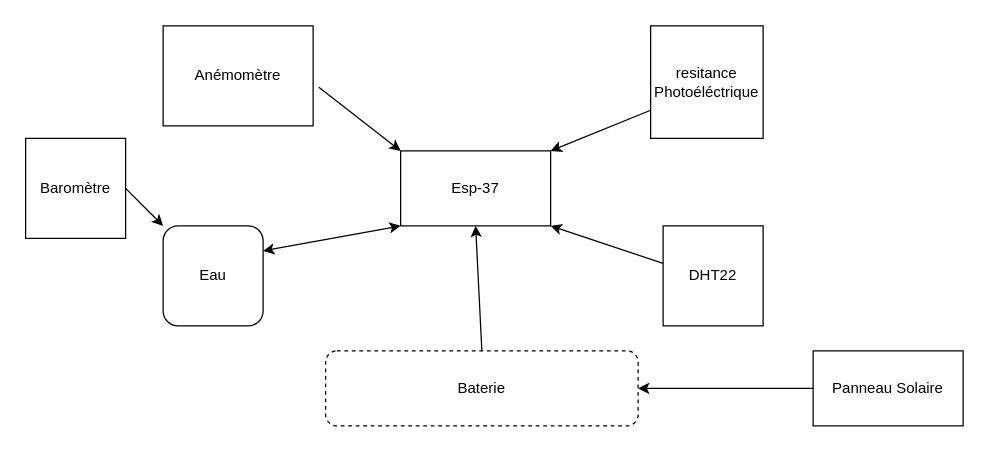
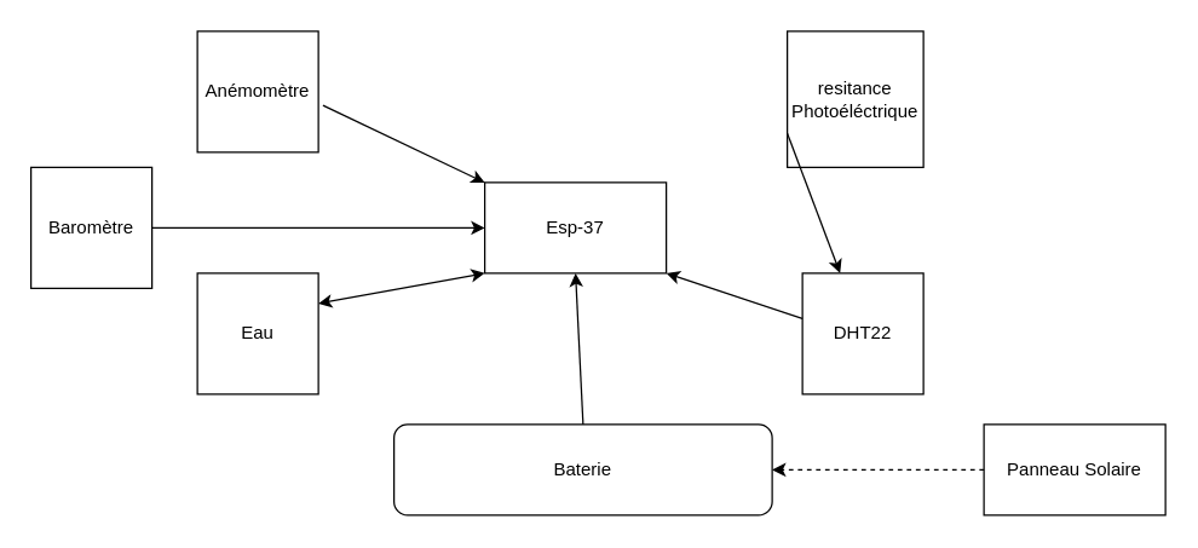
  <mxCell id="0" />
  <mxCell id="1" parent="0" />
  <mxCell id="2" value="Esp-37" style="rounded=0;whiteSpace=wrap;html=1;" vertex="1" parent="1"><mxGeometry x="320" y="120" width="120" height="60" as="geometry" /></mxCell>
- <mxCell id="3" value="Anémomètre" style="whiteSpace=wrap;html=1;aspect=fixed;" vertex="1" parent="1"><mxGeometry x="130" y="20" width="120" height="80" as="geometry" /></mxCell>
- <mxCell id="4" value="Eau" style="whiteSpace=wrap;html=1;aspect=fixed;rounded=1;" vertex="1" parent="1"><mxGeometry x="130" y="180" width="80" height="80" as="geometry" /></mxCell>
+ <mxCell id="3" value="Anémomètre" style="whiteSpace=wrap;html=1;aspect=fixed;" vertex="1" parent="1"><mxGeometry x="130" y="20" width="80" height="80" as="geometry" /></mxCell>
+ <mxCell id="4" value="Eau" style="whiteSpace=wrap;html=1;aspect=fixed;" vertex="1" parent="1"><mxGeometry x="130" y="180" width="80" height="80" as="geometry" /></mxCell>
  <mxCell id="5" value="resitance&lt;br&gt;Photoéléctrique" style="whiteSpace=wrap;html=1;aspect=fixed;" vertex="1" parent="1"><mxGeometry x="520" y="20" width="90" height="90" as="geometry" /></mxCell>
  <mxCell id="6" value="DHT22" style="whiteSpace=wrap;html=1;aspect=fixed;" vertex="1" parent="1"><mxGeometry x="530" y="180" width="80" height="80" as="geometry" /></mxCell>
  <mxCell id="7" value="Baromètre" style="whiteSpace=wrap;html=1;aspect=fixed;" vertex="1" parent="1"><mxGeometry x="20" y="110" width="80" height="80" as="geometry" /></mxCell>
- <mxCell id="8" value="Baterie" style="rounded=1;whiteSpace=wrap;html=1;dashed=1;" vertex="1" parent="1"><mxGeometry x="260" y="280" width="250" height="60" as="geometry" /></mxCell>
+ <mxCell id="8" value="Baterie" style="rounded=1;whiteSpace=wrap;html=1;" vertex="1" parent="1"><mxGeometry x="260" y="280" width="250" height="60" as="geometry" /></mxCell>
  <mxCell id="9" value="Panneau Solaire" style="rounded=0;whiteSpace=wrap;html=1;" vertex="1" parent="1"><mxGeometry x="650" y="280" width="120" height="60" as="geometry" /></mxCell>
  <mxCell id="10" value="" style="endArrow=classic;html=1;rounded=0;exitX=0.5;exitY=0;exitDx=0;exitDy=0;entryX=0.5;entryY=1;entryDx=0;entryDy=0;" edge="1" parent="1" source="8" target="2"><mxGeometry width="50" height="50" relative="1" as="geometry"><mxPoint x="440" y="260" as="sourcePoint" /><mxPoint x="400" y="160" as="targetPoint" /></mxGeometry></mxCell>
- <mxCell id="11" value="" style="endArrow=classic;html=1;rounded=0;exitX=1;exitY=0.5;exitDx=0;exitDy=0;" edge="1" parent="1" source="7" target="4"><mxGeometry width="50" height="50" relative="1" as="geometry"><mxPoint x="145" y="170" as="sourcePoint" /><mxPoint x="195" y="120" as="targetPoint" /></mxGeometry></mxCell>
+ <mxCell id="11" value="" style="endArrow=classic;html=1;rounded=0;entryX=0;entryY=0.5;entryDx=0;entryDy=0;exitX=1;exitY=0.5;exitDx=0;exitDy=0;" edge="1" parent="1" source="7" target="2"><mxGeometry width="50" height="50" relative="1" as="geometry"><mxPoint x="145" y="170" as="sourcePoint" /><mxPoint x="195" y="120" as="targetPoint" /></mxGeometry></mxCell>
  <mxCell id="12" value="" style="endArrow=classic;html=1;rounded=0;exitX=1.038;exitY=0.613;exitDx=0;exitDy=0;exitPerimeter=0;entryX=0;entryY=0;entryDx=0;entryDy=0;" edge="1" parent="1" source="3" target="2"><mxGeometry width="50" height="50" relative="1" as="geometry"><mxPoint x="230" y="85" as="sourcePoint" /><mxPoint x="280" y="35" as="targetPoint" /></mxGeometry></mxCell>
- <mxCell id="13" value="" style="endArrow=classic;html=1;rounded=0;exitX=0;exitY=0.75;exitDx=0;exitDy=0;entryX=1;entryY=0;entryDx=0;entryDy=0;" edge="1" parent="1" source="5" target="2"><mxGeometry width="50" height="50" relative="1" as="geometry"><mxPoint x="420" y="85" as="sourcePoint" /><mxPoint x="470" y="35" as="targetPoint" /></mxGeometry></mxCell>
+ <mxCell id="13" value="" style="endArrow=classic;html=1;rounded=0;exitX=0;exitY=0.75;exitDx=0;exitDy=0;" edge="1" parent="1" source="5" target="6"><mxGeometry width="50" height="50" relative="1" as="geometry"><mxPoint x="420" y="85" as="sourcePoint" /><mxPoint x="470" y="35" as="targetPoint" /></mxGeometry></mxCell>
  <mxCell id="14" value="" style="endArrow=classic;html=1;rounded=0;exitX=0;exitY=0.375;exitDx=0;exitDy=0;exitPerimeter=0;entryX=1;entryY=1;entryDx=0;entryDy=0;" edge="1" parent="1" source="6" target="2"><mxGeometry width="50" height="50" relative="1" as="geometry"><mxPoint x="350" y="210" as="sourcePoint" /><mxPoint x="400" y="160" as="targetPoint" /></mxGeometry></mxCell>
  <mxCell id="15" value="" style="endArrow=classic;startArrow=classic;html=1;rounded=0;exitX=1;exitY=0.25;exitDx=0;exitDy=0;entryX=0;entryY=1;entryDx=0;entryDy=0;" edge="1" parent="1" source="4" target="2"><mxGeometry width="50" height="50" relative="1" as="geometry"><mxPoint x="350" y="210" as="sourcePoint" /><mxPoint x="400" y="160" as="targetPoint" /></mxGeometry></mxCell>
- <mxCell id="16" value="" style="endArrow=classic;html=1;rounded=0;exitX=0;exitY=0.5;exitDx=0;exitDy=0;" edge="1" parent="1" source="9" target="8"><mxGeometry width="50" height="50" relative="1" as="geometry"><mxPoint x="350" y="210" as="sourcePoint" /><mxPoint x="400" y="160" as="targetPoint" /></mxGeometry></mxCell>
+ <mxCell id="16" value="" style="endArrow=classic;html=1;rounded=0;exitX=0;exitY=0.5;exitDx=0;exitDy=0;dashed=1;" edge="1" parent="1" source="9" target="8"><mxGeometry width="50" height="50" relative="1" as="geometry"><mxPoint x="350" y="210" as="sourcePoint" /><mxPoint x="400" y="160" as="targetPoint" /></mxGeometry></mxCell>
